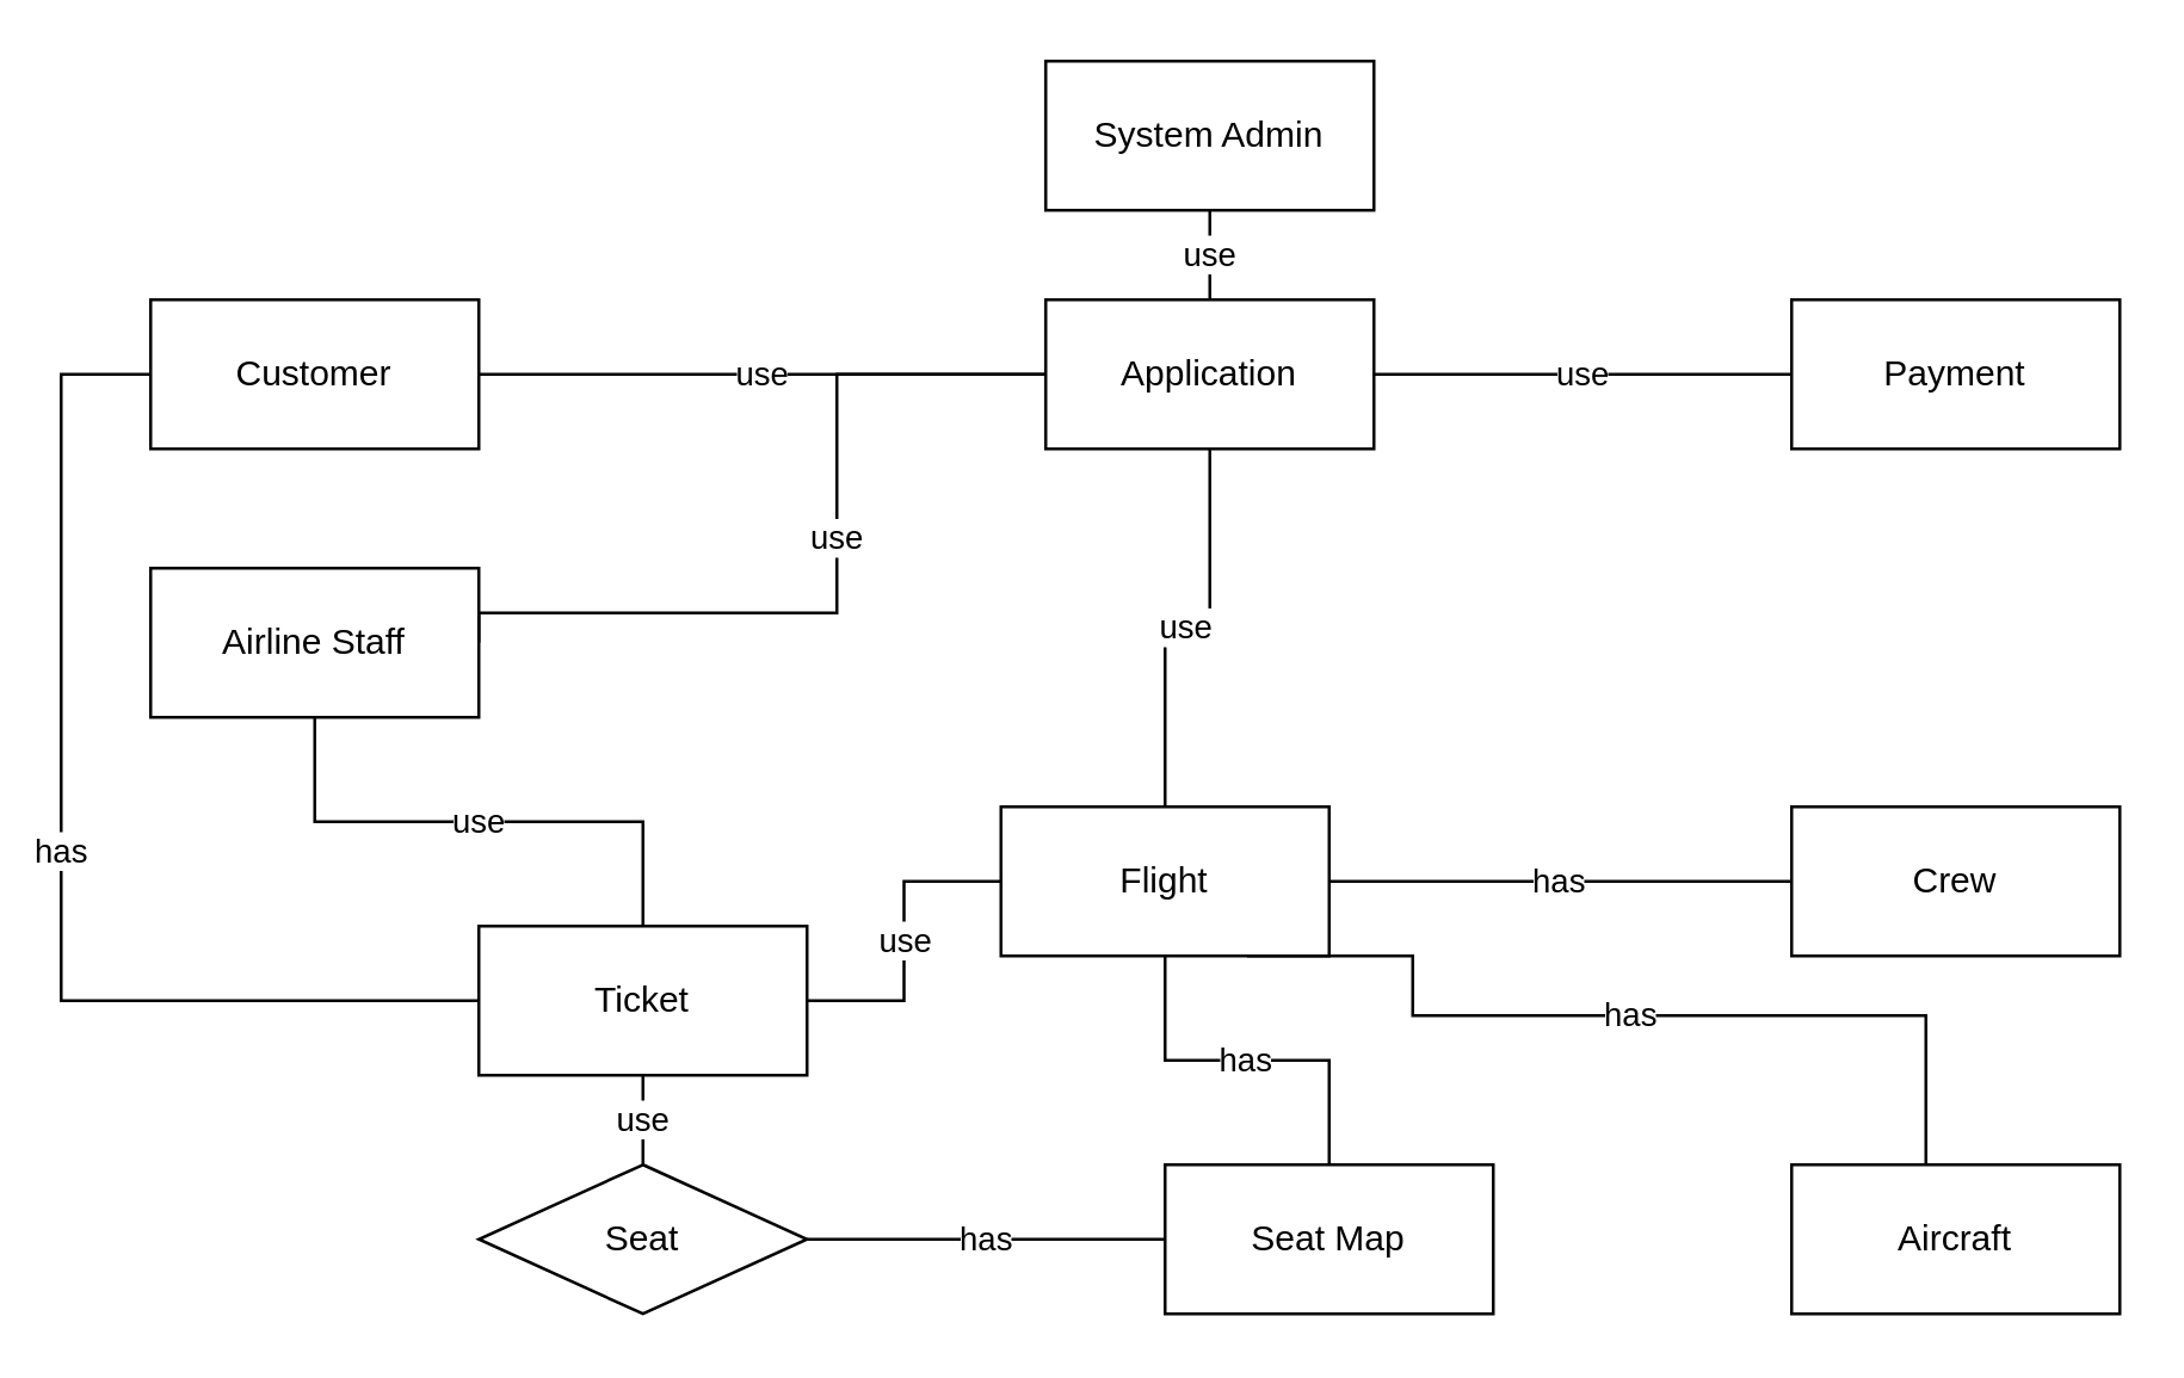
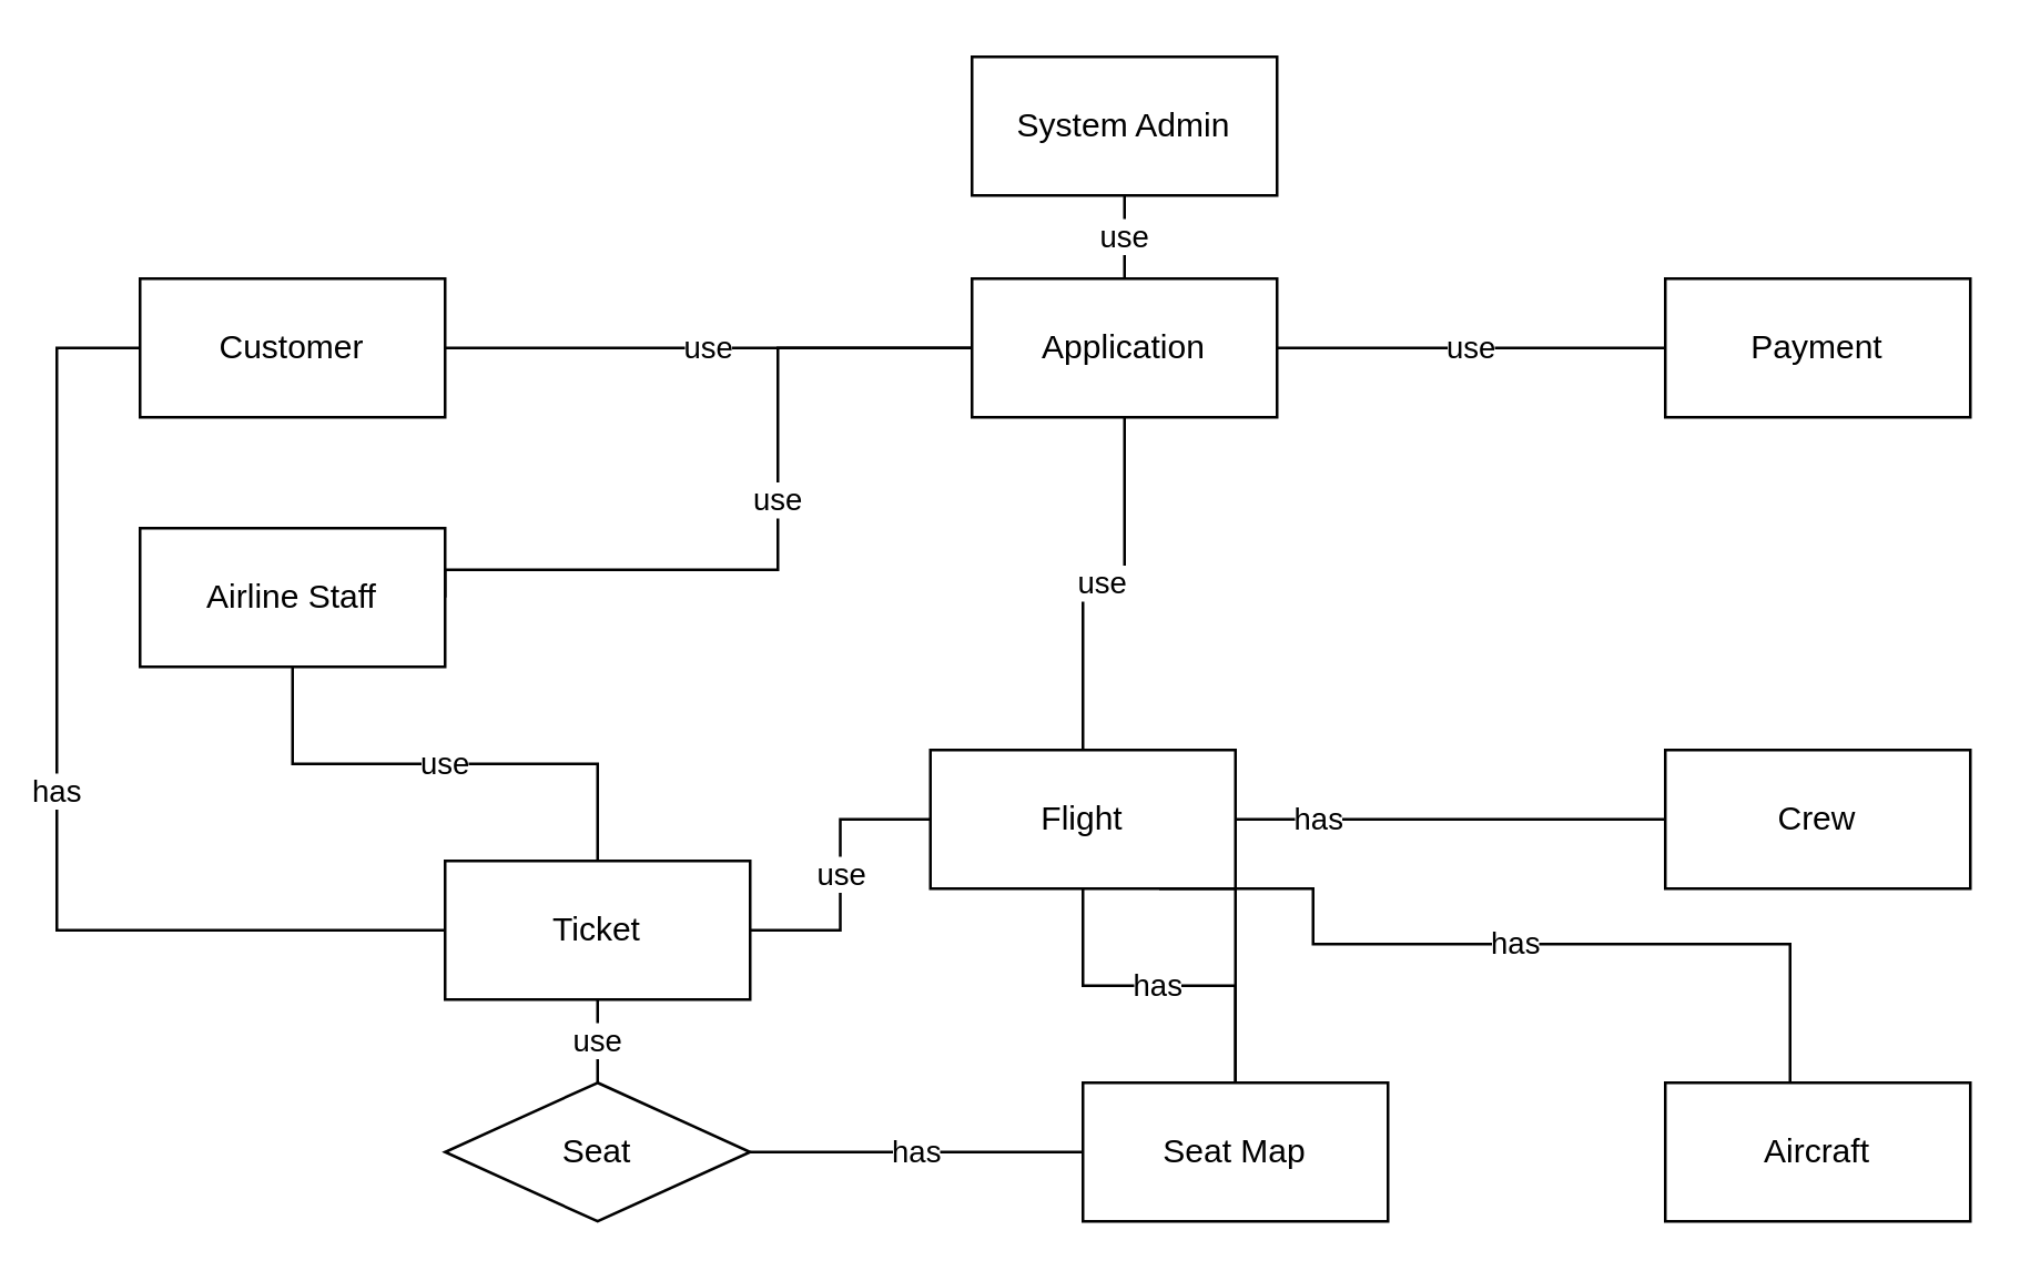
  <mxCell id="0" />
  <mxCell id="1" parent="0" />
  <mxCell id="2" value="use" style="edgeStyle=orthogonalEdgeStyle;rounded=0;orthogonalLoop=1;jettySize=auto;html=1;exitX=1;exitY=0.5;exitDx=0;exitDy=0;entryX=0;entryY=0.5;entryDx=0;entryDy=0;endArrow=none;endFill=0;" parent="1" source="4" target="20" edge="1"><mxGeometry relative="1" as="geometry"><Array as="points"><mxPoint x="200" y="125" /><mxPoint x="200" y="125" /></Array></mxGeometry></mxCell>
  <mxCell id="3" value="has" style="edgeStyle=orthogonalEdgeStyle;rounded=0;orthogonalLoop=1;jettySize=auto;html=1;entryX=0;entryY=0.5;entryDx=0;entryDy=0;endArrow=none;endFill=0;" parent="1" source="4" target="12" edge="1"><mxGeometry relative="1" as="geometry"><Array as="points"><mxPoint x="20" y="125" /><mxPoint x="20" y="335" /></Array></mxGeometry></mxCell>
  <mxCell id="4" value="Customer" style="html=1;whiteSpace=wrap;" parent="1" vertex="1"><mxGeometry x="50" y="100" width="110" height="50" as="geometry" /></mxCell>
  <mxCell id="5" value="Payment" style="html=1;whiteSpace=wrap;" parent="1" vertex="1"><mxGeometry x="600" y="100" width="110" height="50" as="geometry" /></mxCell>
  <mxCell id="6" value="use" style="edgeStyle=orthogonalEdgeStyle;rounded=0;orthogonalLoop=1;jettySize=auto;html=1;endArrow=none;endFill=0;" parent="1" source="8" target="12" edge="1"><mxGeometry relative="1" as="geometry" /></mxCell>
  <mxCell id="7" value="has" style="edgeStyle=orthogonalEdgeStyle;rounded=0;orthogonalLoop=1;jettySize=auto;html=1;endArrow=none;endFill=0;" parent="1" source="8" target="10" edge="1"><mxGeometry relative="1" as="geometry" /></mxCell>
  <mxCell id="8" value="Seat" style="rhombus;html=1;whiteSpace=wrap;" parent="1" vertex="1"><mxGeometry x="160" y="390" width="110" height="50" as="geometry" /></mxCell>
  <mxCell id="9" value="has" style="edgeStyle=orthogonalEdgeStyle;rounded=0;orthogonalLoop=1;jettySize=auto;html=1;entryX=0.5;entryY=1;entryDx=0;entryDy=0;endArrow=none;endFill=0;" parent="1" source="10" target="17" edge="1"><mxGeometry relative="1" as="geometry" /></mxCell>
  <mxCell id="10" value="Seat Map" style="html=1;whiteSpace=wrap;" parent="1" vertex="1"><mxGeometry x="390" y="390" width="110" height="50" as="geometry" /></mxCell>
  <mxCell id="11" value="use" style="edgeStyle=orthogonalEdgeStyle;rounded=0;orthogonalLoop=1;jettySize=auto;html=1;entryX=0;entryY=0.5;entryDx=0;entryDy=0;endArrow=none;endFill=0;" parent="1" source="12" target="17" edge="1"><mxGeometry relative="1" as="geometry"><mxPoint as="offset" /></mxGeometry></mxCell>
  <mxCell id="12" value="Ticket" style="html=1;whiteSpace=wrap;" parent="1" vertex="1"><mxGeometry x="160" y="310" width="110" height="50" as="geometry" /></mxCell>
  <mxCell id="13" value="has" style="edgeStyle=orthogonalEdgeStyle;rounded=0;orthogonalLoop=1;jettySize=auto;html=1;entryX=0.75;entryY=1;entryDx=0;entryDy=0;endArrow=none;endFill=0;" parent="1" source="14" target="17" edge="1"><mxGeometry relative="1" as="geometry"><Array as="points"><mxPoint x="645" y="340" /><mxPoint x="473" y="340" /></Array></mxGeometry></mxCell>
  <mxCell id="14" value="Aircraft" style="html=1;whiteSpace=wrap;" parent="1" vertex="1"><mxGeometry x="600" y="390" width="110" height="50" as="geometry" /></mxCell>
- <mxCell id="15" value="has" style="edgeStyle=orthogonalEdgeStyle;rounded=0;orthogonalLoop=1;jettySize=auto;html=1;entryX=1;entryY=0.5;entryDx=0;entryDy=0;endArrow=none;endFill=0;" parent="1" source="16" target="17" edge="1"><mxGeometry relative="1" as="geometry" /></mxCell>
+ <mxCell id="15" value="has" style="edgeStyle=orthogonalEdgeStyle;rounded=0;orthogonalLoop=1;jettySize=auto;html=1;endArrow=none;endFill=0;" parent="1" source="16" target="10" edge="1"><mxGeometry relative="1" as="geometry" /></mxCell>
  <mxCell id="16" value="Crew" style="html=1;whiteSpace=wrap;" parent="1" vertex="1"><mxGeometry x="600" y="270" width="110" height="50" as="geometry" /></mxCell>
  <mxCell id="17" value="Flight" style="html=1;whiteSpace=wrap;" parent="1" vertex="1"><mxGeometry x="335" y="270" width="110" height="50" as="geometry" /></mxCell>
  <mxCell id="18" value="use" style="edgeStyle=orthogonalEdgeStyle;rounded=0;orthogonalLoop=1;jettySize=auto;html=1;entryX=0;entryY=0.5;entryDx=0;entryDy=0;endArrow=none;endFill=0;" parent="1" source="20" target="5" edge="1"><mxGeometry relative="1" as="geometry" /></mxCell>
  <mxCell id="19" value="use" style="edgeStyle=orthogonalEdgeStyle;rounded=0;orthogonalLoop=1;jettySize=auto;html=1;endArrow=none;endFill=0;" parent="1" source="20" target="17" edge="1"><mxGeometry relative="1" as="geometry" /></mxCell>
  <mxCell id="20" value="Application" style="html=1;whiteSpace=wrap;" parent="1" vertex="1"><mxGeometry x="350" y="100" width="110" height="50" as="geometry" /></mxCell>
  <mxCell id="21" value="use" style="edgeStyle=orthogonalEdgeStyle;rounded=0;orthogonalLoop=1;jettySize=auto;html=1;entryX=0;entryY=0.5;entryDx=0;entryDy=0;exitX=1;exitY=0.5;exitDx=0;exitDy=0;endArrow=none;endFill=0;" parent="1" source="23" target="20" edge="1"><mxGeometry x="0.107" relative="1" as="geometry"><Array as="points"><mxPoint x="280" y="205" /><mxPoint x="280" y="125" /></Array><mxPoint as="offset" /></mxGeometry></mxCell>
  <mxCell id="22" value="use" style="edgeStyle=orthogonalEdgeStyle;rounded=0;orthogonalLoop=1;jettySize=auto;html=1;endArrow=none;endFill=0;" parent="1" source="23" target="12" edge="1"><mxGeometry relative="1" as="geometry" /></mxCell>
  <mxCell id="23" value="Airline Staff" style="html=1;whiteSpace=wrap;" parent="1" vertex="1"><mxGeometry x="50" y="190" width="110" height="50" as="geometry" /></mxCell>
  <mxCell id="24" value="use" style="edgeStyle=orthogonalEdgeStyle;rounded=0;orthogonalLoop=1;jettySize=auto;html=1;entryX=0.5;entryY=0;entryDx=0;entryDy=0;endArrow=none;endFill=0;" parent="1" source="25" target="20" edge="1"><mxGeometry relative="1" as="geometry"><Array as="points"><mxPoint x="405" y="90" /><mxPoint x="405" y="90" /></Array></mxGeometry></mxCell>
  <mxCell id="25" value="System Admin" style="html=1;whiteSpace=wrap;" parent="1" vertex="1"><mxGeometry x="350" y="20" width="110" height="50" as="geometry" /></mxCell>
